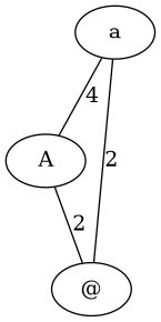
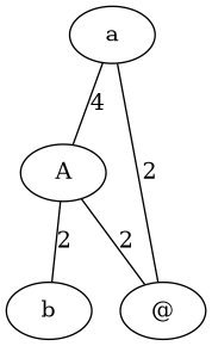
  digraph {
    edge [dir=none]
    n1 [label=a]
    n2 [label=A]
    n3 [label="@"]
+   n4 [label=b]
    subgraph sub_1 {
      n1
      n2
      n3
+     n4
    }
    subgraph sub_2 {
    }
    n1 -> n2 [label=4]
    n1 -> n3 [label=2]
    n2 -> n3 [label=2]
+   n2 -> n4 [label=2]
  }
